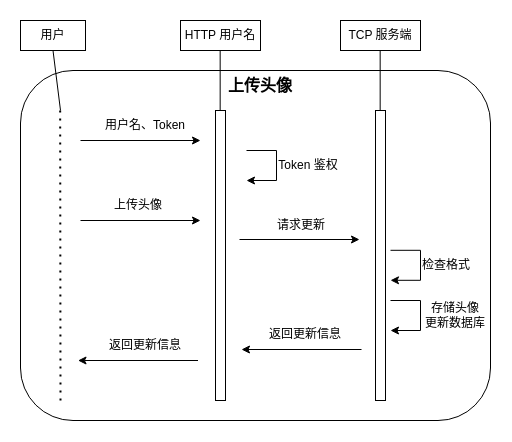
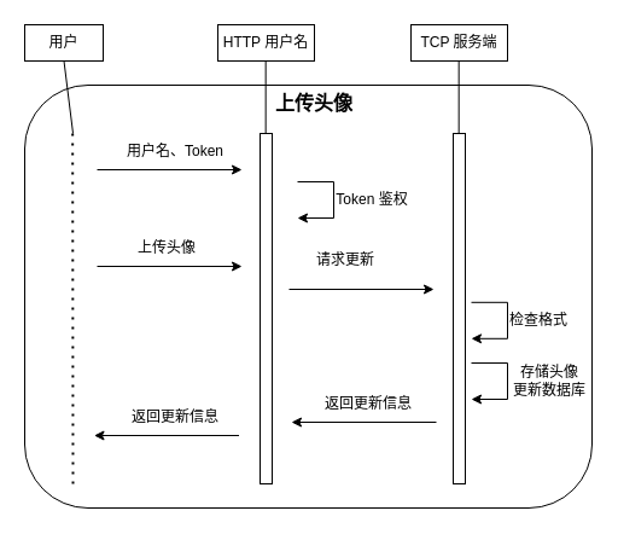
  <mxCell id="0" />
  <mxCell id="1" parent="0" />
  <mxCell id="2" value="" style="rounded=1;whiteSpace=wrap;html=1;" vertex="1" parent="1"><mxGeometry x="20" y="70" width="470" height="350" as="geometry" /></mxCell>
  <mxCell id="3" value="" style="edgeStyle=elbowEdgeStyle;elbow=horizontal;endArrow=classic;html=1;rounded=0;strokeWidth=1;" parent="1" edge="1"><mxGeometry width="50" height="50" relative="1" as="geometry"><mxPoint x="390" y="300" as="sourcePoint" /><mxPoint x="390" y="330" as="targetPoint" /><Array as="points"><mxPoint x="420" y="320" /></Array></mxGeometry></mxCell>
  <mxCell id="4" value="存储头像&lt;br&gt;更新数据库" style="text;html=1;strokeColor=none;fillColor=none;align=center;verticalAlign=middle;whiteSpace=wrap;rounded=0;" parent="1" vertex="1"><mxGeometry x="420" y="300" width="70" height="30" as="geometry" /></mxCell>
  <mxCell id="5" value="" style="endArrow=classic;html=1;rounded=0;strokeWidth=1;" parent="1" edge="1"><mxGeometry width="50" height="50" relative="1" as="geometry"><mxPoint x="239" y="239" as="sourcePoint" /><mxPoint x="359" y="239" as="targetPoint" /></mxGeometry></mxCell>
- <mxCell id="6" value="请求更新" style="text;html=1;strokeColor=none;fillColor=none;align=center;verticalAlign=middle;whiteSpace=wrap;rounded=0;dashed=1;" parent="1" vertex="1"><mxGeometry x="271" y="210" width="60" height="30" as="geometry" /></mxCell>
+ <mxCell id="6" value="请求更新" style="text;html=1;strokeColor=none;fillColor=none;align=center;verticalAlign=middle;whiteSpace=wrap;rounded=0;dashed=1;" parent="1" vertex="1"><mxGeometry x="256" y="200" width="60" height="30" as="geometry" /></mxCell>
  <mxCell id="7" value="" style="edgeStyle=elbowEdgeStyle;elbow=horizontal;endArrow=classic;html=1;rounded=0;strokeWidth=1;" parent="1" edge="1"><mxGeometry width="50" height="50" relative="1" as="geometry"><mxPoint x="390" y="249.81" as="sourcePoint" /><mxPoint x="390" y="279.81" as="targetPoint" /><Array as="points"><mxPoint x="420" y="269.81" /></Array></mxGeometry></mxCell>
  <mxCell id="8" value="检查格式" style="text;html=1;strokeColor=none;fillColor=none;align=center;verticalAlign=middle;whiteSpace=wrap;rounded=0;" parent="1" vertex="1"><mxGeometry x="416" y="249.81" width="60" height="30" as="geometry" /></mxCell>
  <mxCell id="9" value="" style="endArrow=classic;html=1;rounded=0;strokeWidth=1;" parent="1" edge="1"><mxGeometry width="50" height="50" relative="1" as="geometry"><mxPoint x="361" y="349" as="sourcePoint" /><mxPoint x="241" y="349" as="targetPoint" /></mxGeometry></mxCell>
  <mxCell id="10" value="返回更新信息" style="text;html=1;strokeColor=none;fillColor=none;align=center;verticalAlign=middle;whiteSpace=wrap;rounded=0;dashed=1;" parent="1" vertex="1"><mxGeometry x="265" y="319" width="80" height="30" as="geometry" /></mxCell>
  <mxCell id="11" value="" style="endArrow=classic;html=1;rounded=0;strokeWidth=1;" parent="1" edge="1"><mxGeometry width="50" height="50" relative="1" as="geometry"><mxPoint x="197.5" y="360" as="sourcePoint" /><mxPoint x="77.5" y="360" as="targetPoint" /></mxGeometry></mxCell>
  <mxCell id="12" value="返回更新信息" style="text;html=1;strokeColor=none;fillColor=none;align=center;verticalAlign=middle;whiteSpace=wrap;rounded=0;dashed=1;" parent="1" vertex="1"><mxGeometry x="105" y="330" width="80" height="30" as="geometry" /></mxCell>
  <mxCell id="13" value="" style="endArrow=classic;html=1;rounded=0;strokeWidth=1;" parent="1" edge="1"><mxGeometry width="50" height="50" relative="1" as="geometry"><mxPoint x="80" y="140" as="sourcePoint" /><mxPoint x="200" y="140" as="targetPoint" /></mxGeometry></mxCell>
  <mxCell id="14" value="用户名、Token" style="text;html=1;strokeColor=none;fillColor=none;align=center;verticalAlign=middle;whiteSpace=wrap;rounded=0;" parent="1" vertex="1"><mxGeometry x="100" y="110" width="90" height="30" as="geometry" /></mxCell>
  <mxCell id="15" value="" style="edgeStyle=elbowEdgeStyle;elbow=horizontal;endArrow=classic;html=1;rounded=0;strokeWidth=1;" parent="1" edge="1"><mxGeometry width="50" height="50" relative="1" as="geometry"><mxPoint x="246" y="150" as="sourcePoint" /><mxPoint x="246" y="180" as="targetPoint" /><Array as="points"><mxPoint x="276" y="170" /></Array></mxGeometry></mxCell>
  <mxCell id="16" value="Token 鉴权" style="text;html=1;strokeColor=none;fillColor=none;align=center;verticalAlign=middle;whiteSpace=wrap;rounded=0;" parent="1" vertex="1"><mxGeometry x="276" y="150" width="64" height="30" as="geometry" /></mxCell>
  <mxCell id="17" value="" style="rounded=0;whiteSpace=wrap;html=1;" parent="1" vertex="1"><mxGeometry x="215" y="110" width="10" height="290" as="geometry" /></mxCell>
  <mxCell id="18" value="" style="rounded=0;whiteSpace=wrap;html=1;" parent="1" vertex="1"><mxGeometry x="375" y="110" width="10" height="290" as="geometry" /></mxCell>
  <mxCell id="19" value="" style="endArrow=none;dashed=1;html=1;dashPattern=1 3;strokeWidth=2;rounded=0;" parent="1" edge="1"><mxGeometry width="50" height="50" relative="1" as="geometry"><mxPoint x="60" y="400" as="sourcePoint" /><mxPoint x="59.66" y="110" as="targetPoint" /></mxGeometry></mxCell>
  <mxCell id="20" value="&lt;font style=&quot;font-size: 16px;&quot;&gt;&lt;b&gt;上传头像&lt;/b&gt;&lt;/font&gt;" style="text;html=1;strokeColor=none;fillColor=none;align=center;verticalAlign=middle;whiteSpace=wrap;rounded=0;" parent="1" vertex="1"><mxGeometry x="135" y="70" width="250" height="30" as="geometry" /></mxCell>
  <mxCell id="21" value="用户" style="rounded=0;whiteSpace=wrap;html=1;" parent="1" vertex="1"><mxGeometry x="20" y="20" width="65" height="30" as="geometry" /></mxCell>
  <mxCell id="22" value="HTTP 用户名" style="rounded=0;whiteSpace=wrap;html=1;" parent="1" vertex="1"><mxGeometry x="180" y="20" width="80" height="30" as="geometry" /></mxCell>
  <mxCell id="23" value="TCP 服务端" style="rounded=0;whiteSpace=wrap;html=1;" parent="1" vertex="1"><mxGeometry x="340" y="20" width="80" height="30" as="geometry" /></mxCell>
  <mxCell id="24" value="" style="endArrow=none;html=1;rounded=0;fontSize=12;entryX=0.5;entryY=1;entryDx=0;entryDy=0;" parent="1" target="21" edge="1"><mxGeometry width="50" height="50" relative="1" as="geometry"><mxPoint x="60" y="110" as="sourcePoint" /><mxPoint x="300" y="150" as="targetPoint" /></mxGeometry></mxCell>
  <mxCell id="25" value="" style="endArrow=none;html=1;rounded=0;fontSize=12;entryX=0.5;entryY=1;entryDx=0;entryDy=0;" parent="1" edge="1"><mxGeometry width="50" height="50" relative="1" as="geometry"><mxPoint x="219.66" y="110" as="sourcePoint" /><mxPoint x="219.66" y="50" as="targetPoint" /></mxGeometry></mxCell>
  <mxCell id="26" value="" style="endArrow=none;html=1;rounded=0;fontSize=12;entryX=0.5;entryY=1;entryDx=0;entryDy=0;" parent="1" edge="1"><mxGeometry width="50" height="50" relative="1" as="geometry"><mxPoint x="379.66" y="110" as="sourcePoint" /><mxPoint x="379.66" y="50" as="targetPoint" /></mxGeometry></mxCell>
  <mxCell id="27" value="" style="endArrow=classic;html=1;rounded=0;" parent="1" edge="1"><mxGeometry width="50" height="50" relative="1" as="geometry"><mxPoint x="80" y="220" as="sourcePoint" /><mxPoint x="200" y="220" as="targetPoint" /></mxGeometry></mxCell>
  <mxCell id="28" value="上传头像" style="text;html=1;strokeColor=none;fillColor=none;align=center;verticalAlign=middle;whiteSpace=wrap;rounded=0;dashed=1;" parent="1" vertex="1"><mxGeometry x="107.5" y="190" width="60" height="30" as="geometry" /></mxCell>
